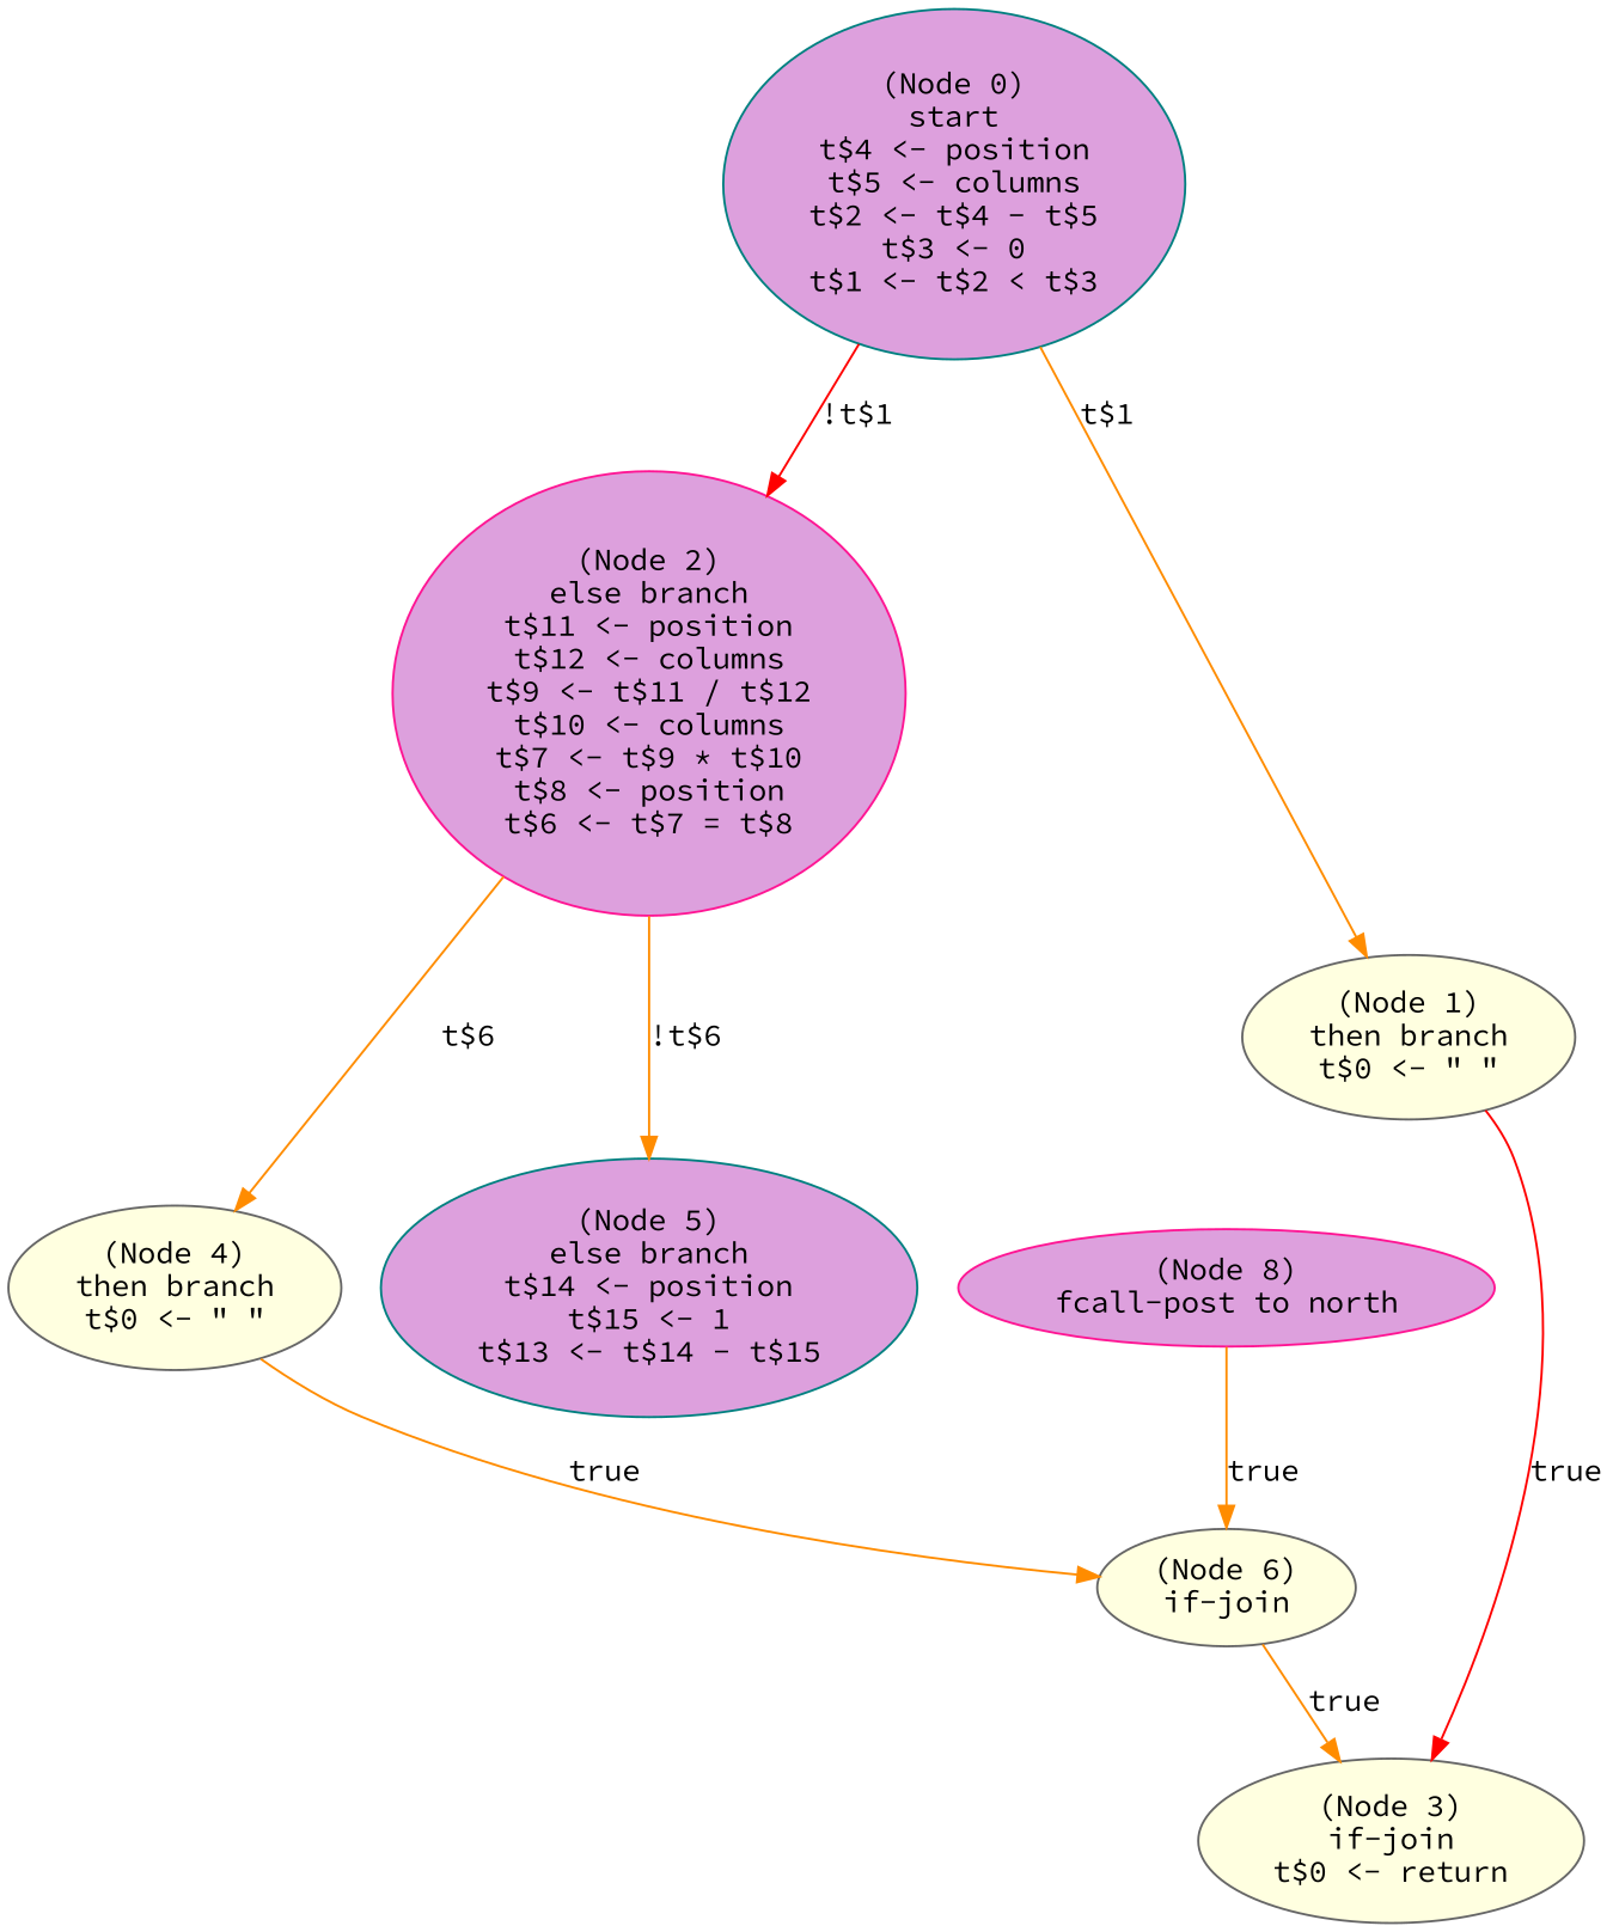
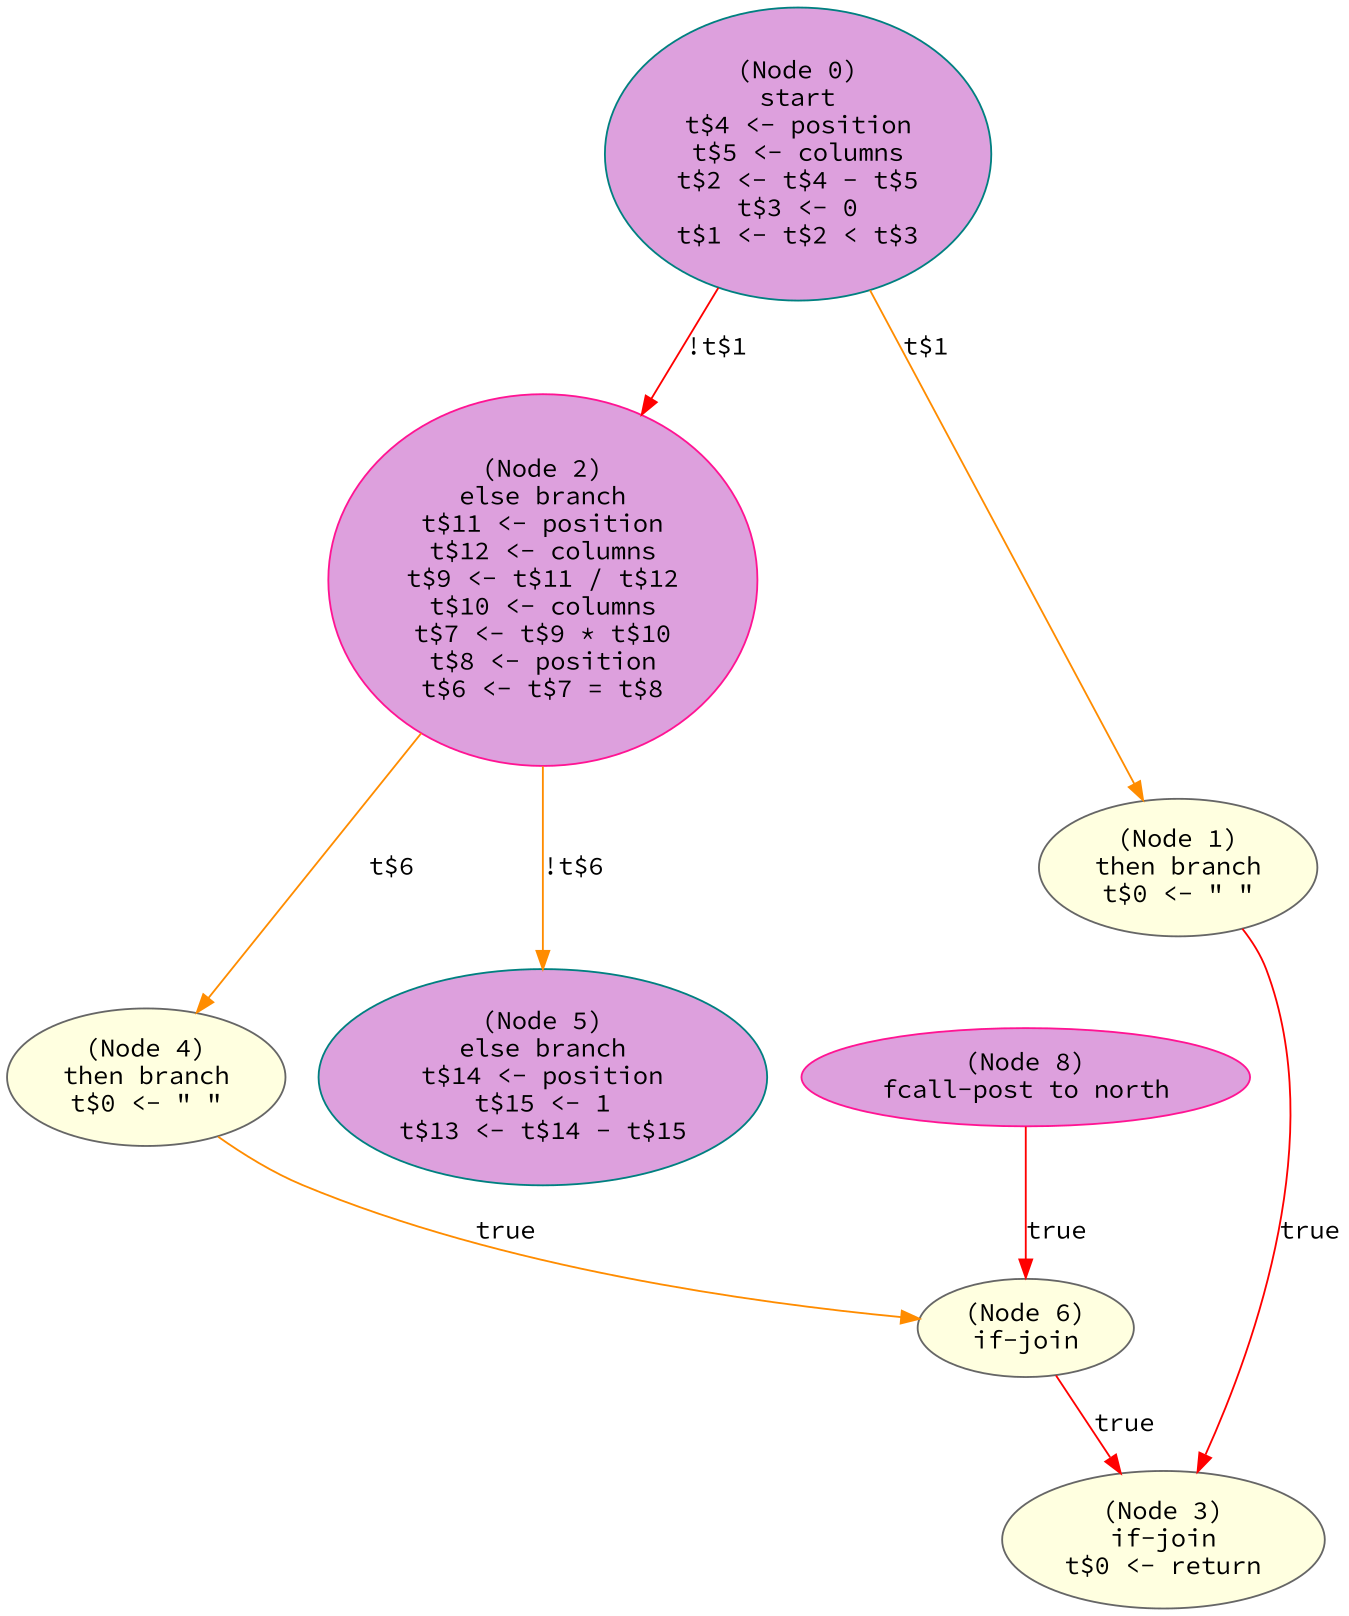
  digraph {
    fontname="Source Code Pro"
    node [color=gray40 fillcolor=plum fontname="Source Code Pro" style=filled]
    edge [color=red fontname="Source Code Pro"]
    n1 [color=teal label="(Node 0)\nstart\nt$4 <- position\nt$5 <- columns\nt$2 <- t$4 - t$5\nt$3 <- 0\nt$1 <- t$2 < t$3\n"]
    n2 [color=deeppink label="(Node 2)\nelse branch\nt$11 <- position\nt$12 <- columns\nt$9 <- t$11 / t$12\nt$10 <- columns\nt$7 <- t$9 * t$10\nt$8 <- position\nt$6 <- t$7 = t$8\n"]
    n3 [fillcolor=lightyellow label="(Node 1)\nthen branch\nt$0 <- \" \"\n"]
    n4 [color=teal label="(Node 5)\nelse branch\nt$14 <- position\nt$15 <- 1\nt$13 <- t$14 - t$15\n"]
    n5 [fillcolor=lightyellow label="(Node 4)\nthen branch\nt$0 <- \" \"\n"]
    n6 [fillcolor=lightyellow label="(Node 3)\nif-join\nt$0 <- return\n"]
    n7 [fillcolor=lightyellow label="(Node 6)\nif-join\n"]
    n8 [color=deeppink label="(Node 8)\nfcall-post to north\n"]
    n1 -> n2 [label="!t$1"]
    n1 -> n3 [color=darkorange label="t$1"]
    n2 -> n4 [color=darkorange label="!t$6"]
    n2 -> n5 [color=darkorange label="t$6"]
    n3 -> n6 [label=true]
    n5 -> n7 [color=darkorange label=true]
-   n7 -> n6 [color=darkorange label=true]
-   n8 -> n7 [color=darkorange label=true]
+   n7 -> n6 [label=true]
+   n8 -> n7 [label=true]
  }
